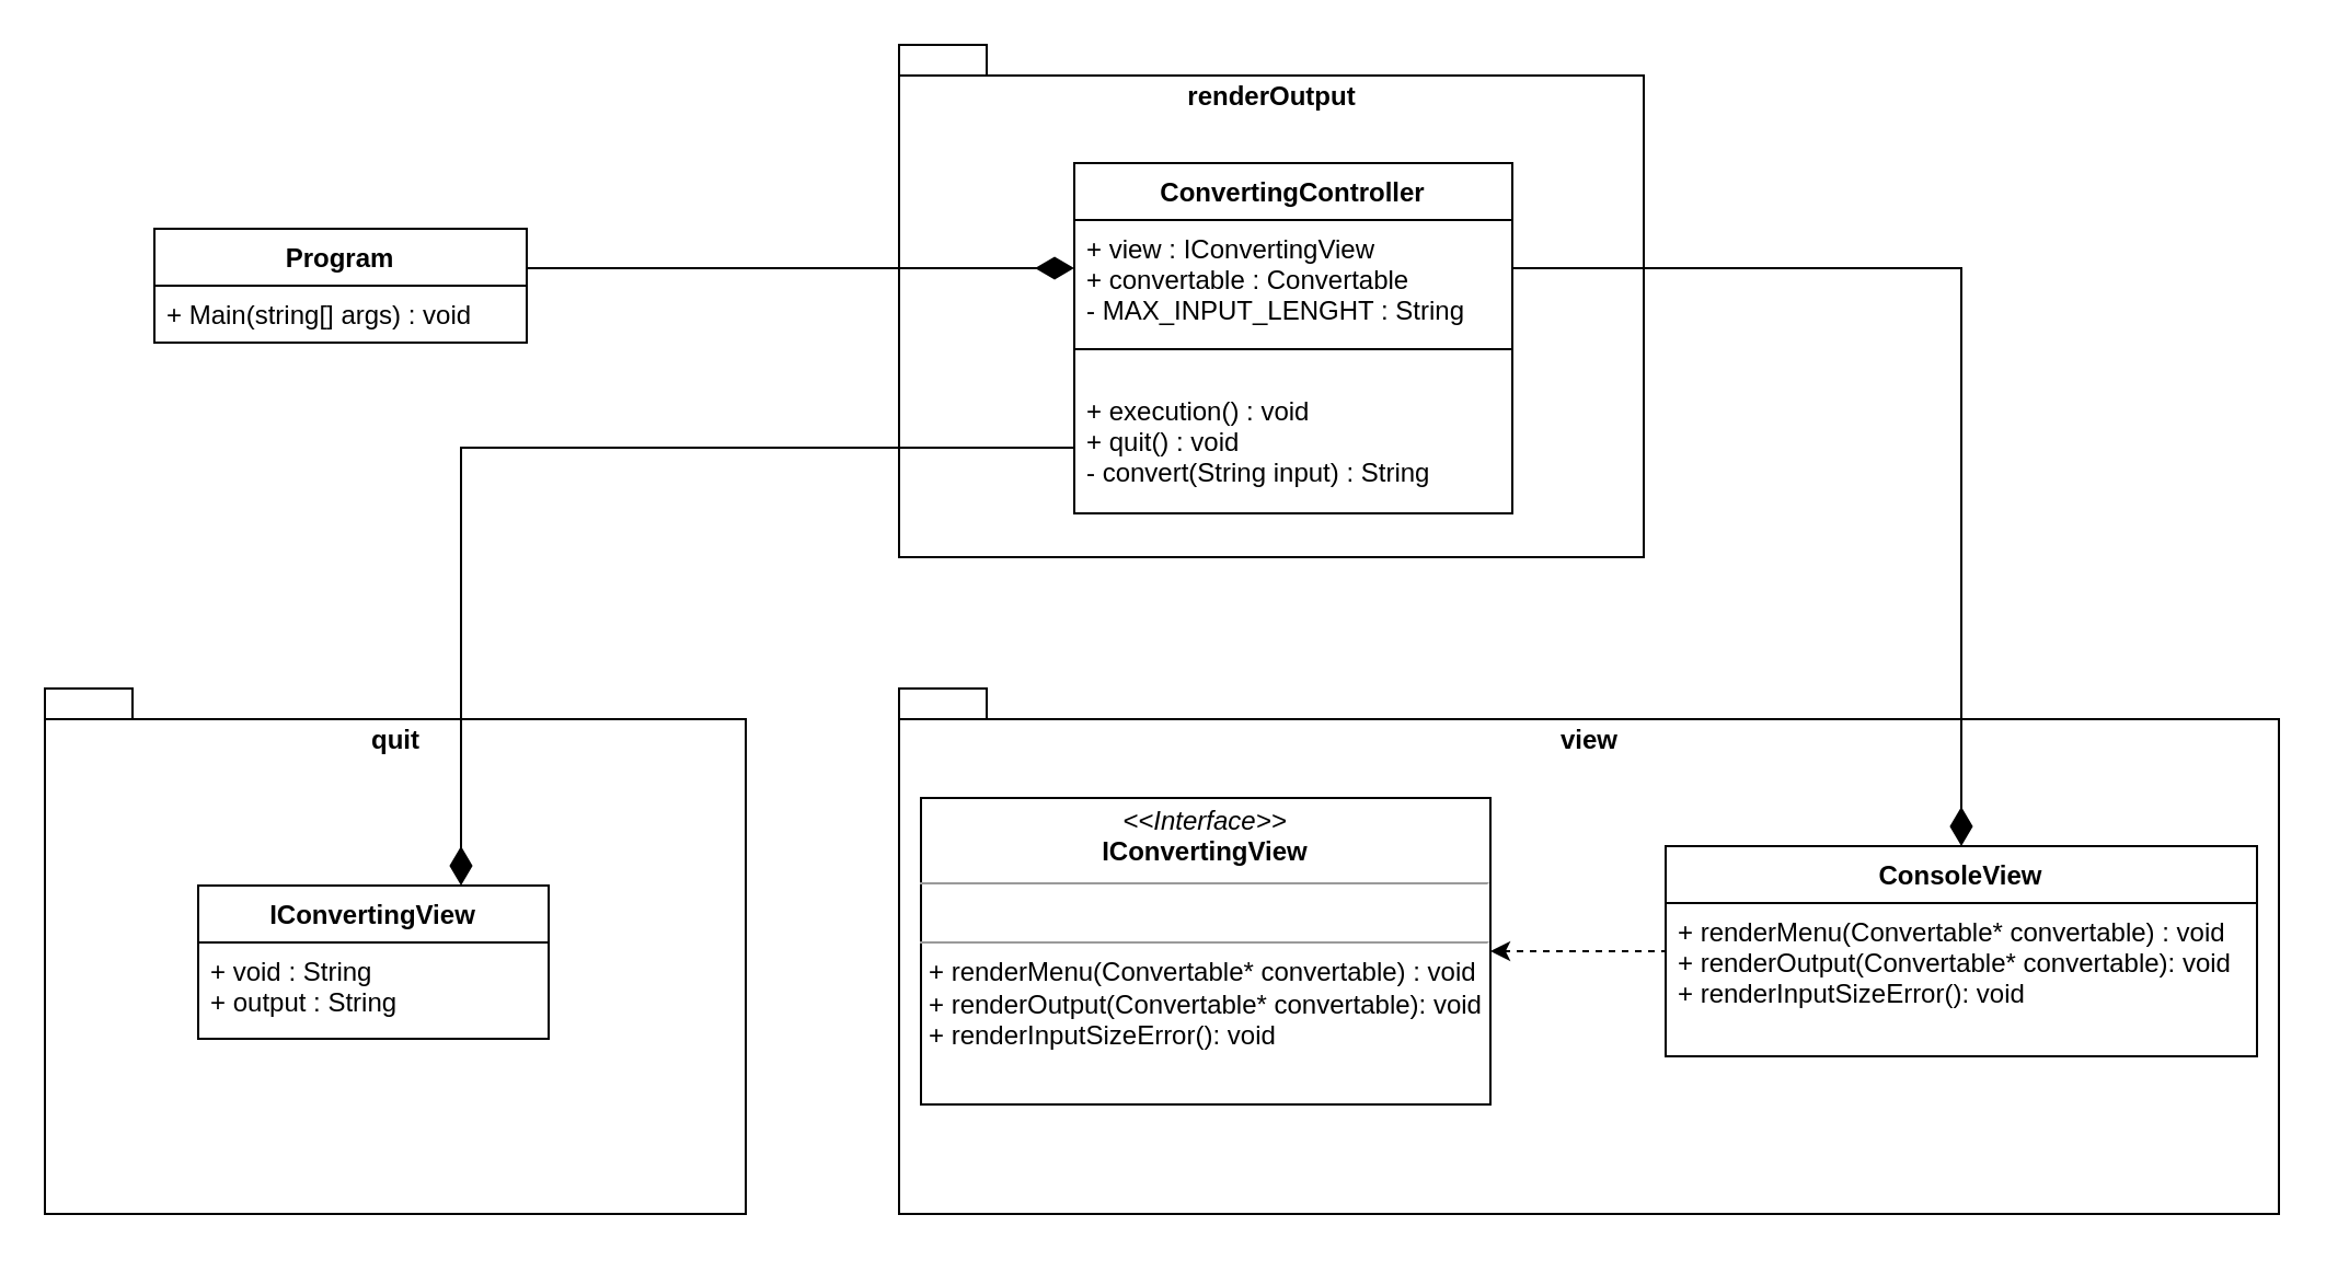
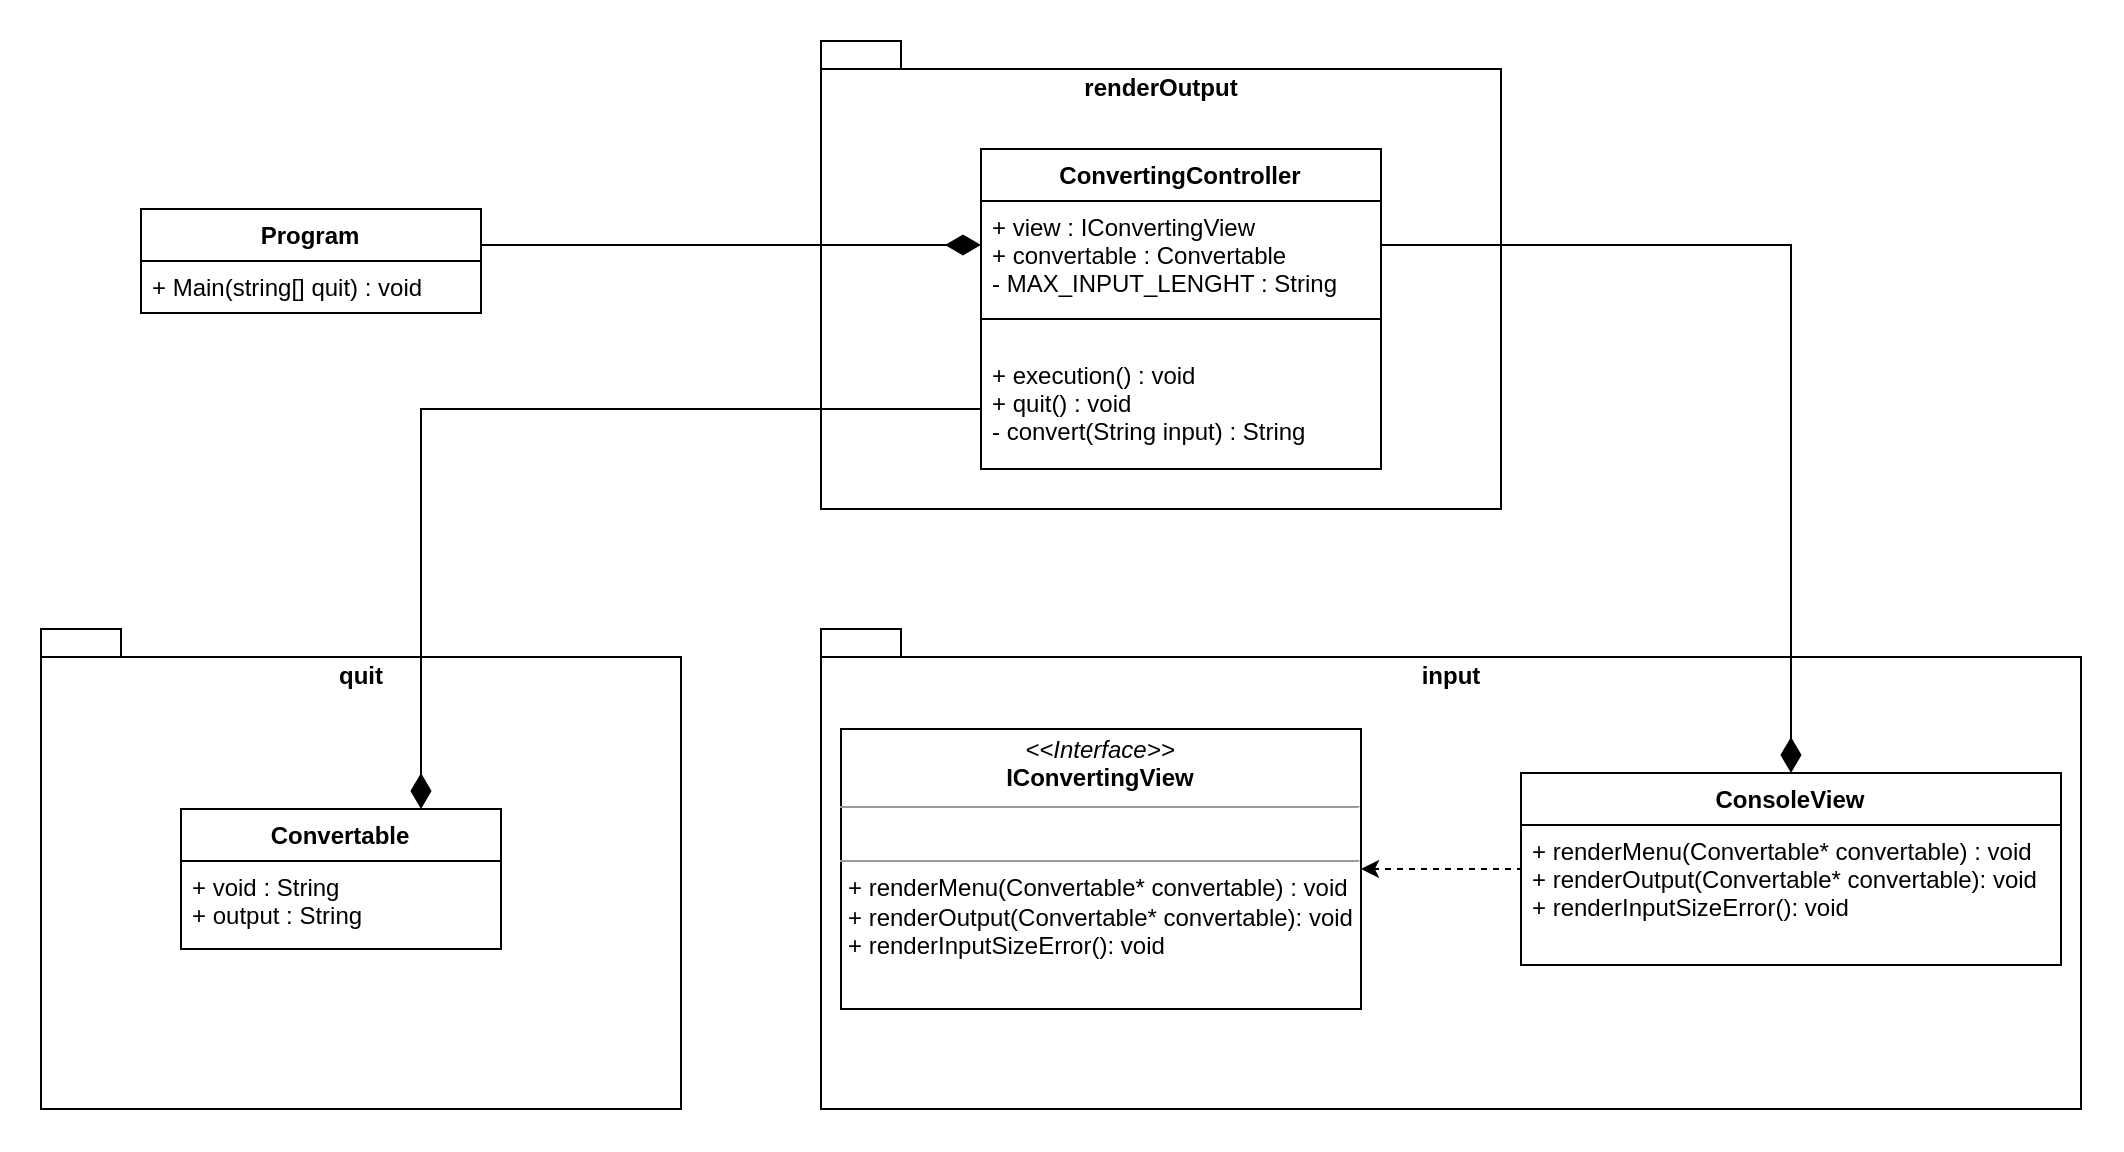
  <mxCell id="0" />
  <mxCell id="1" parent="0" />
  <mxCell id="2" value="Program" style="swimlane;fontStyle=1;align=center;verticalAlign=top;childLayout=stackLayout;horizontal=1;startSize=26;horizontalStack=0;resizeParent=1;resizeParentMax=0;resizeLast=0;collapsible=1;marginBottom=0;" vertex="1" parent="1"><mxGeometry x="70" y="104" width="170" height="52" as="geometry" /></mxCell>
- <mxCell id="3" value="+ Main(string[] args) : void" style="text;align=left;verticalAlign=top;spacingLeft=4;spacingRight=4;overflow=hidden;rotatable=0;points=[[0,0.5],[1,0.5]];portConstraint=eastwest;fillColor=#ffffff;strokeColor=#000000;" vertex="1" parent="2"><mxGeometry y="26" width="170" height="26" as="geometry" /></mxCell>
+ <mxCell id="3" value="+ Main(string[] quit) : void" style="text;align=left;verticalAlign=top;spacingLeft=4;spacingRight=4;overflow=hidden;rotatable=0;points=[[0,0.5],[1,0.5]];portConstraint=eastwest;fillColor=#ffffff;strokeColor=#000000;" vertex="1" parent="2"><mxGeometry y="26" width="170" height="26" as="geometry" /></mxCell>
  <mxCell id="4" value="&lt;span&gt;quit&lt;/span&gt;" style="shape=folder;fontStyle=1;spacingTop=10;tabWidth=40;tabHeight=14;tabPosition=left;html=1;verticalAlign=top;align=center;" vertex="1" parent="1"><mxGeometry x="20" y="314" width="320" height="240" as="geometry" /></mxCell>
- <mxCell id="5" value="view" style="shape=folder;fontStyle=1;spacingTop=10;tabWidth=40;tabHeight=14;tabPosition=left;html=1;align=center;verticalAlign=top;" vertex="1" parent="1"><mxGeometry x="410" y="314" width="630" height="240" as="geometry" /></mxCell>
+ <mxCell id="5" value="input" style="shape=folder;fontStyle=1;spacingTop=10;tabWidth=40;tabHeight=14;tabPosition=left;html=1;align=center;verticalAlign=top;" vertex="1" parent="1"><mxGeometry x="410" y="314" width="630" height="240" as="geometry" /></mxCell>
  <mxCell id="6" value="renderOutput" style="shape=folder;fontStyle=1;spacingTop=10;tabWidth=40;tabHeight=14;tabPosition=left;html=1;align=center;verticalAlign=top;" vertex="1" parent="1"><mxGeometry x="410" y="20" width="340" height="234" as="geometry" /></mxCell>
- <mxCell id="7" value="IConvertingView" style="swimlane;fontStyle=1;align=center;verticalAlign=top;childLayout=stackLayout;horizontal=1;startSize=26;horizontalStack=0;resizeParent=1;resizeParentMax=0;resizeLast=0;collapsible=1;marginBottom=0;" vertex="1" parent="1"><mxGeometry x="90" y="404" width="160" height="70" as="geometry" /></mxCell>
+ <mxCell id="7" value="Convertable" style="swimlane;fontStyle=1;align=center;verticalAlign=top;childLayout=stackLayout;horizontal=1;startSize=26;horizontalStack=0;resizeParent=1;resizeParentMax=0;resizeLast=0;collapsible=1;marginBottom=0;" vertex="1" parent="1"><mxGeometry x="90" y="404" width="160" height="70" as="geometry" /></mxCell>
  <mxCell id="8" value="+ void : String&#10;+ output : String" style="text;strokeColor=none;fillColor=none;align=left;verticalAlign=top;spacingLeft=4;spacingRight=4;overflow=hidden;rotatable=0;points=[[0,0.5],[1,0.5]];portConstraint=eastwest;" vertex="1" parent="7"><mxGeometry y="26" width="160" height="44" as="geometry" /></mxCell>
  <mxCell id="9" value="ConsoleView" style="swimlane;fontStyle=1;align=center;verticalAlign=top;childLayout=stackLayout;horizontal=1;startSize=26;horizontalStack=0;resizeParent=1;resizeParentMax=0;resizeLast=0;collapsible=1;marginBottom=0;" vertex="1" parent="1"><mxGeometry x="760" y="386" width="270" height="96" as="geometry" /></mxCell>
  <mxCell id="10" value="+ renderMenu(Convertable* convertable) : void&#10;+ renderOutput(Convertable* convertable): void&#10;+ renderInputSizeError(): void" style="text;strokeColor=none;fillColor=none;align=left;verticalAlign=top;spacingLeft=4;spacingRight=4;overflow=hidden;rotatable=0;points=[[0,0.5],[1,0.5]];portConstraint=eastwest;" vertex="1" parent="9"><mxGeometry y="26" width="270" height="70" as="geometry" /></mxCell>
  <mxCell id="11" value="ConvertingController" style="swimlane;fontStyle=1;align=center;verticalAlign=top;childLayout=stackLayout;horizontal=1;startSize=26;horizontalStack=0;resizeParent=1;resizeParentMax=0;resizeLast=0;collapsible=1;marginBottom=0;" vertex="1" parent="1"><mxGeometry x="490" y="74" width="200" height="160" as="geometry" /></mxCell>
  <mxCell id="12" value="+ view : IConvertingView&#10;+ convertable : Convertable&#10;- MAX_INPUT_LENGHT : String" style="text;strokeColor=none;fillColor=none;align=left;verticalAlign=top;spacingLeft=4;spacingRight=4;overflow=hidden;rotatable=0;points=[[0,0.5],[1,0.5]];portConstraint=eastwest;" vertex="1" parent="11"><mxGeometry y="26" width="200" height="44" as="geometry" /></mxCell>
  <mxCell id="13" value="" style="line;strokeWidth=1;fillColor=none;align=left;verticalAlign=middle;spacingTop=-1;spacingLeft=3;spacingRight=3;rotatable=0;labelPosition=right;points=[];portConstraint=eastwest;" vertex="1" parent="11"><mxGeometry y="70" width="200" height="30" as="geometry" /></mxCell>
  <mxCell id="14" value="+ execution() : void&#10;+ quit() : void&#10;- convert(String input) : String " style="text;strokeColor=none;fillColor=none;align=left;verticalAlign=top;spacingLeft=4;spacingRight=4;overflow=hidden;rotatable=0;points=[[0,0.5],[1,0.5]];portConstraint=eastwest;" vertex="1" parent="11"><mxGeometry y="100" width="200" height="60" as="geometry" /></mxCell>
  <mxCell id="15" value="&lt;p style=&quot;margin: 0px ; margin-top: 4px ; text-align: center&quot;&gt;&lt;i&gt;&amp;lt;&amp;lt;Interface&amp;gt;&amp;gt;&lt;/i&gt;&lt;br&gt;&lt;b&gt;IConvertingView&lt;/b&gt;&lt;/p&gt;&lt;hr size=&quot;1&quot;&gt;&lt;p style=&quot;margin: 0px ; margin-left: 4px&quot;&gt;&lt;br&gt;&lt;/p&gt;&lt;hr size=&quot;1&quot;&gt;&lt;p style=&quot;margin: 0px ; margin-left: 4px&quot;&gt;+ renderMenu(Convertable* convertable) : void&lt;br style=&quot;padding: 0px ; margin: 0px&quot;&gt;+ renderOutput(Convertable* convertable): void&lt;br&gt;&lt;/p&gt;&lt;p style=&quot;margin: 0px ; margin-left: 4px&quot;&gt;+ renderInputSizeError(): void&lt;/p&gt;" style="verticalAlign=top;align=left;overflow=fill;fontSize=12;fontFamily=Helvetica;html=1;" vertex="1" parent="1"><mxGeometry x="420" y="364" width="260" height="140" as="geometry" /></mxCell>
  <mxCell id="16" style="edgeStyle=orthogonalEdgeStyle;rounded=0;orthogonalLoop=1;jettySize=auto;html=1;exitX=0;exitY=0.5;exitDx=0;exitDy=0;entryX=1;entryY=0.5;entryDx=0;entryDy=0;dashed=1;" edge="1" parent="1" source="10" target="15"><mxGeometry relative="1" as="geometry"><Array as="points"><mxPoint x="760" y="434" /></Array></mxGeometry></mxCell>
  <mxCell id="17" style="edgeStyle=orthogonalEdgeStyle;rounded=0;orthogonalLoop=1;jettySize=auto;html=1;exitX=1;exitY=0.5;exitDx=0;exitDy=0;entryX=0.5;entryY=0;entryDx=0;entryDy=0;endArrow=diamondThin;endFill=1;endSize=15;" edge="1" parent="1" source="12" target="9"><mxGeometry relative="1" as="geometry" /></mxCell>
  <mxCell id="18" style="edgeStyle=orthogonalEdgeStyle;rounded=0;orthogonalLoop=1;jettySize=auto;html=1;exitX=0;exitY=0.5;exitDx=0;exitDy=0;entryX=0.75;entryY=0;entryDx=0;entryDy=0;endArrow=diamondThin;endFill=1;endSize=15;" edge="1" parent="1" source="14" target="7"><mxGeometry relative="1" as="geometry" /></mxCell>
  <mxCell id="19" style="edgeStyle=orthogonalEdgeStyle;rounded=0;orthogonalLoop=1;jettySize=auto;html=1;exitX=1;exitY=0.25;exitDx=0;exitDy=0;entryX=0;entryY=0.5;entryDx=0;entryDy=0;endArrow=diamondThin;endFill=1;endSize=15;" edge="1" parent="1" source="2" target="12"><mxGeometry relative="1" as="geometry"><Array as="points"><mxPoint x="240" y="122" /></Array></mxGeometry></mxCell>
